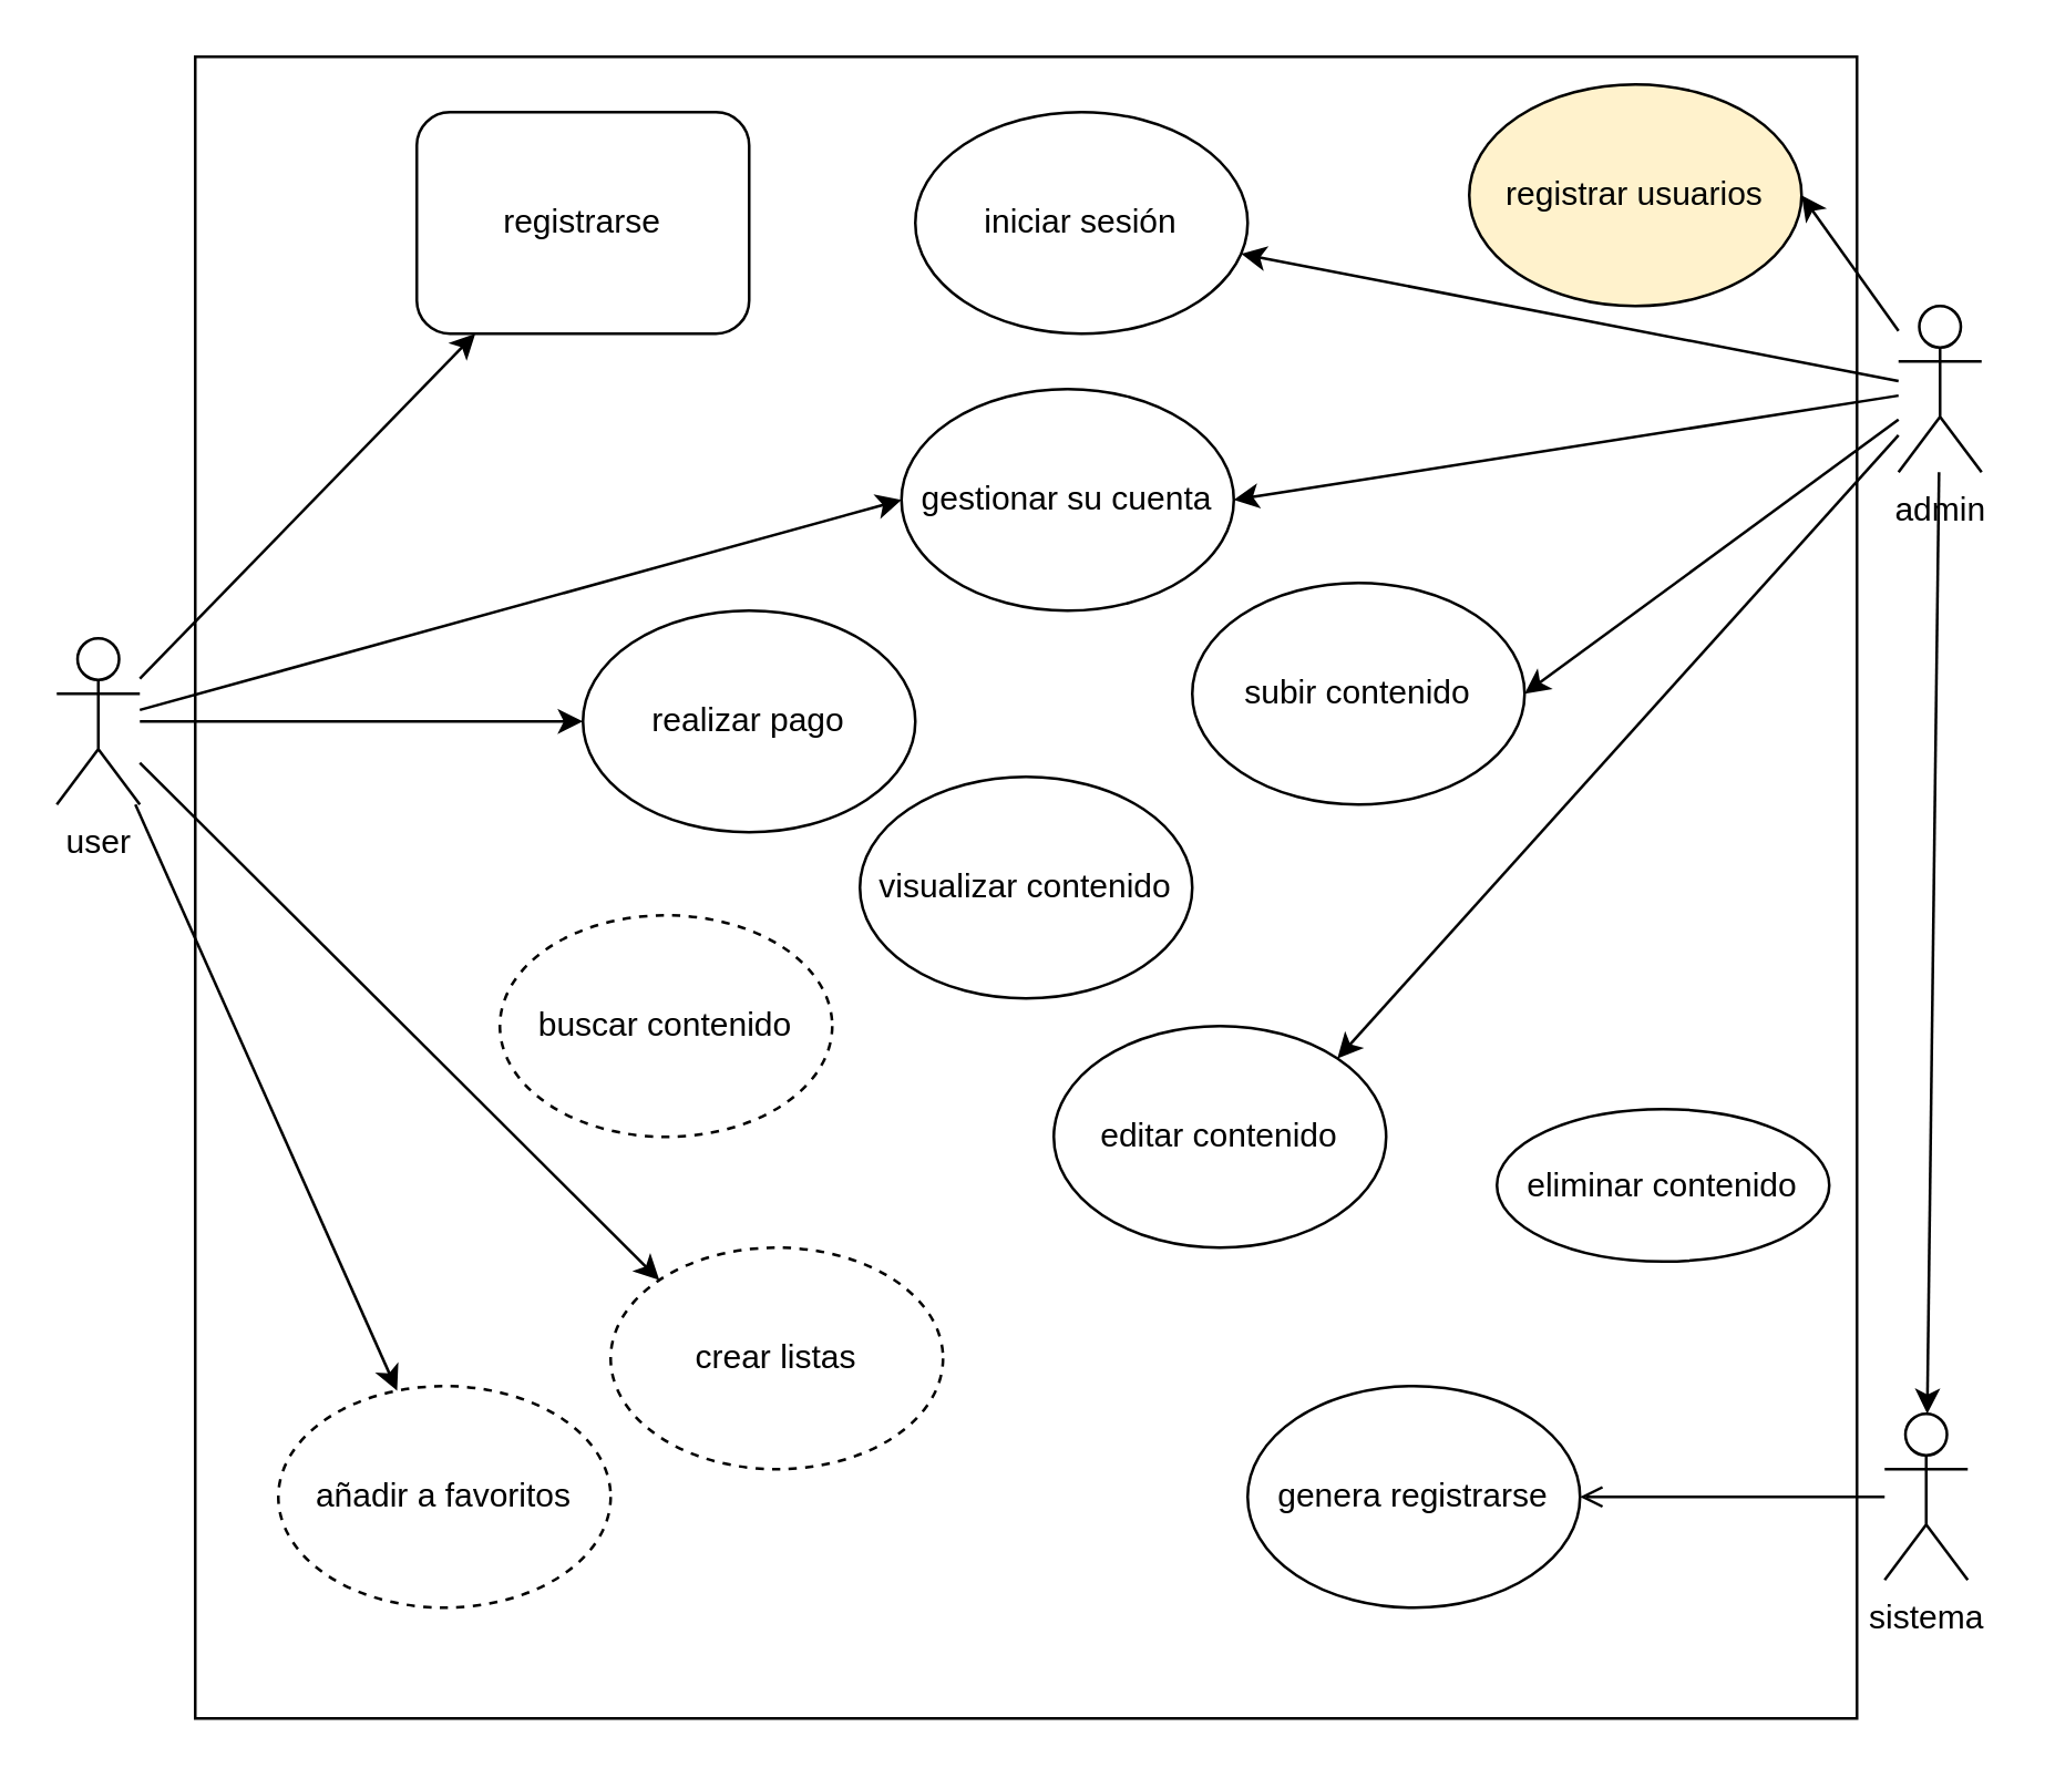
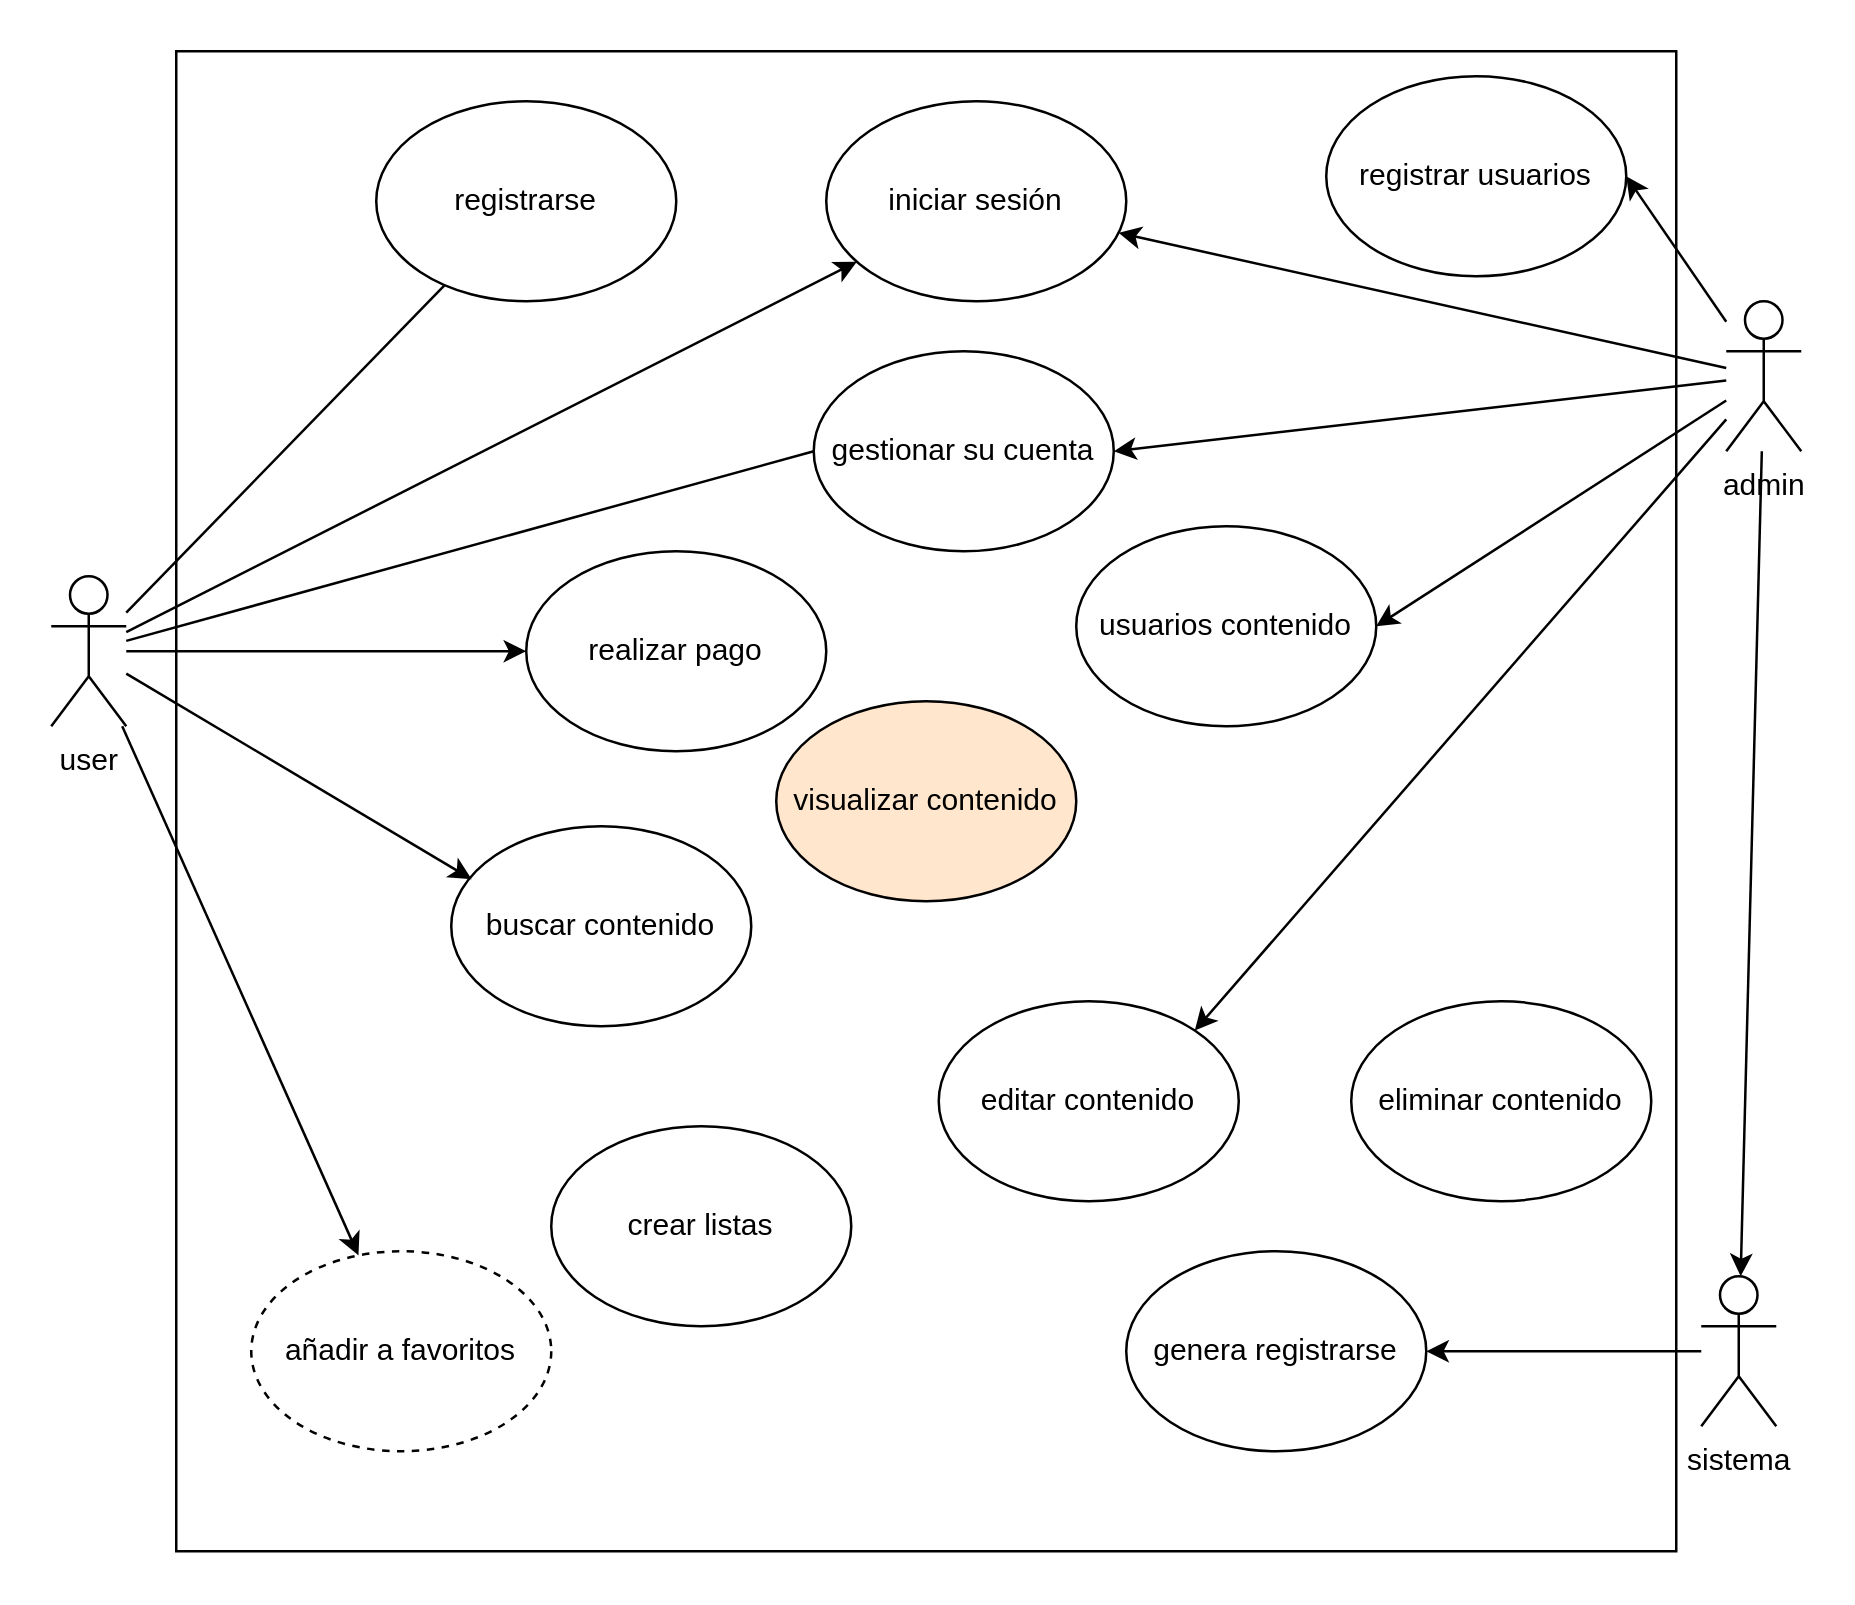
  <mxCell id="0" />
  <mxCell id="1" parent="0" />
  <mxCell id="2" value="" style="whiteSpace=wrap;html=1;aspect=fixed;" parent="1" vertex="1"><mxGeometry x="70" y="20" width="600" height="600" as="geometry" /></mxCell>
  <mxCell id="3" value="user" style="shape=umlActor;verticalLabelPosition=bottom;verticalAlign=top;html=1;outlineConnect=0;" parent="1" vertex="1"><mxGeometry x="20" y="230" width="30" height="60" as="geometry" /></mxCell>
- <mxCell id="4" value="admin" style="shape=umlActor;verticalLabelPosition=bottom;verticalAlign=top;html=1;outlineConnect=0;" parent="1" vertex="1"><mxGeometry x="685" y="110" width="30" height="60" as="geometry" /></mxCell>
- <mxCell id="5" value="visualizar contenido" style="ellipse;whiteSpace=wrap;html=1;" parent="1" vertex="1"><mxGeometry x="310" y="280" width="120" height="80" as="geometry" /></mxCell>
+ <mxCell id="4" value="admin" style="shape=umlActor;verticalLabelPosition=bottom;verticalAlign=top;html=1;outlineConnect=0;" parent="1" vertex="1"><mxGeometry x="690" y="120" width="30" height="60" as="geometry" /></mxCell>
+ <mxCell id="5" value="visualizar contenido" style="ellipse;whiteSpace=wrap;html=1;fillColor=#ffe6cc;" parent="1" vertex="1"><mxGeometry x="310" y="280" width="120" height="80" as="geometry" /></mxCell>
  <mxCell id="6" value="&lt;div&gt;iniciar sesión&lt;/div&gt;" style="ellipse;whiteSpace=wrap;html=1;" parent="1" vertex="1"><mxGeometry x="330" y="40" width="120" height="80" as="geometry" /></mxCell>
- <mxCell id="8" value="registrar usuarios" style="ellipse;whiteSpace=wrap;html=1;fillColor=#fff2cc;" parent="1" vertex="1"><mxGeometry x="530" y="30" width="120" height="80" as="geometry" /></mxCell>
- <mxCell id="9" value="subir contenido" style="ellipse;whiteSpace=wrap;html=1;" parent="1" vertex="1"><mxGeometry x="430" y="210" width="120" height="80" as="geometry" /></mxCell>
- <mxCell id="10" value="editar contenido" style="ellipse;whiteSpace=wrap;html=1;" parent="1" vertex="1"><mxGeometry x="380" y="370" width="120" height="80" as="geometry" /></mxCell>
+ <mxCell id="7" value="" style="endArrow=classic;html=1;rounded=0;" parent="1" source="3" target="6" edge="1"><mxGeometry width="50" height="50" relative="1" as="geometry"><mxPoint x="360" y="370" as="sourcePoint" /><mxPoint x="410" y="320" as="targetPoint" /></mxGeometry></mxCell>
+ <mxCell id="8" value="registrar usuarios" style="ellipse;whiteSpace=wrap;html=1;" parent="1" vertex="1"><mxGeometry x="530" y="30" width="120" height="80" as="geometry" /></mxCell>
+ <mxCell id="9" value="usuarios contenido" style="ellipse;whiteSpace=wrap;html=1;" parent="1" vertex="1"><mxGeometry x="430" y="210" width="120" height="80" as="geometry" /></mxCell>
+ <mxCell id="10" value="editar contenido" style="ellipse;whiteSpace=wrap;html=1;" parent="1" vertex="1"><mxGeometry x="375" y="400" width="120" height="80" as="geometry" /></mxCell>
  <mxCell id="11" value="" style="endArrow=classic;html=1;rounded=0;" parent="1" source="4" target="6" edge="1"><mxGeometry width="50" height="50" relative="1" as="geometry"><mxPoint x="360" y="370" as="sourcePoint" /><mxPoint x="410" y="320" as="targetPoint" /></mxGeometry></mxCell>
  <mxCell id="12" value="" style="endArrow=classic;html=1;rounded=0;entryX=1;entryY=0.5;entryDx=0;entryDy=0;" parent="1" source="4" target="8" edge="1"><mxGeometry width="50" height="50" relative="1" as="geometry"><mxPoint x="360" y="370" as="sourcePoint" /><mxPoint x="410" y="320" as="targetPoint" /></mxGeometry></mxCell>
  <mxCell id="13" value="" style="endArrow=classic;html=1;rounded=0;entryX=1;entryY=0.5;entryDx=0;entryDy=0;" parent="1" source="4" target="9" edge="1"><mxGeometry width="50" height="50" relative="1" as="geometry"><mxPoint x="360" y="370" as="sourcePoint" /><mxPoint x="410" y="320" as="targetPoint" /></mxGeometry></mxCell>
  <mxCell id="14" value="" style="endArrow=classic;html=1;rounded=0;entryX=1;entryY=0;entryDx=0;entryDy=0;" parent="1" source="4" target="10" edge="1"><mxGeometry width="50" height="50" relative="1" as="geometry"><mxPoint x="360" y="370" as="sourcePoint" /><mxPoint x="410" y="320" as="targetPoint" /></mxGeometry></mxCell>
- <mxCell id="15" value="crear listas" style="ellipse;whiteSpace=wrap;html=1;dashed=1;" parent="1" vertex="1"><mxGeometry x="220" y="450" width="120" height="80" as="geometry" /></mxCell>
- <mxCell id="16" value="" style="endArrow=classic;html=1;rounded=0;entryX=0;entryY=0;entryDx=0;entryDy=0;" parent="1" source="3" target="15" edge="1"><mxGeometry width="50" height="50" relative="1" as="geometry"><mxPoint x="360" y="370" as="sourcePoint" /><mxPoint x="410" y="320" as="targetPoint" /></mxGeometry></mxCell>
+ <mxCell id="15" value="crear listas" style="ellipse;whiteSpace=wrap;html=1;" parent="1" vertex="1"><mxGeometry x="220" y="450" width="120" height="80" as="geometry" /></mxCell>
  <mxCell id="17" value="gestionar su cuenta" style="ellipse;whiteSpace=wrap;html=1;" parent="1" vertex="1"><mxGeometry x="325" y="140" width="120" height="80" as="geometry" /></mxCell>
- <mxCell id="18" value="" style="endArrow=classic;html=1;rounded=0;entryX=0;entryY=0.5;entryDx=0;entryDy=0;" parent="1" source="3" target="17" edge="1"><mxGeometry width="50" height="50" relative="1" as="geometry"><mxPoint x="360" y="370" as="sourcePoint" /><mxPoint x="410" y="320" as="targetPoint" /></mxGeometry></mxCell>
+ <mxCell id="18" value="" style="endArrow=none;html=1;rounded=0;entryX=0;entryY=0.5;entryDx=0;entryDy=0;" parent="1" source="3" target="17" edge="1"><mxGeometry width="50" height="50" relative="1" as="geometry"><mxPoint x="360" y="370" as="sourcePoint" /><mxPoint x="410" y="320" as="targetPoint" /></mxGeometry></mxCell>
  <mxCell id="19" value="" style="endArrow=classic;html=1;rounded=0;entryX=1;entryY=0.5;entryDx=0;entryDy=0;" parent="1" source="4" target="17" edge="1"><mxGeometry width="50" height="50" relative="1" as="geometry"><mxPoint x="360" y="370" as="sourcePoint" /><mxPoint x="410" y="320" as="targetPoint" /></mxGeometry></mxCell>
- <mxCell id="20" value="buscar contenido" style="ellipse;whiteSpace=wrap;html=1;dashed=1;" parent="1" vertex="1"><mxGeometry x="180" y="330" width="120" height="80" as="geometry" /></mxCell>
+ <mxCell id="20" value="buscar contenido" style="ellipse;whiteSpace=wrap;html=1;" parent="1" vertex="1"><mxGeometry x="180" y="330" width="120" height="80" as="geometry" /></mxCell>
+ <mxCell id="21" value="" style="endArrow=classic;html=1;rounded=0;entryX=0.068;entryY=0.265;entryDx=0;entryDy=0;entryPerimeter=0;" parent="1" source="3" target="20" edge="1"><mxGeometry width="50" height="50" relative="1" as="geometry"><mxPoint x="330" y="390" as="sourcePoint" /><mxPoint x="380" y="340" as="targetPoint" /></mxGeometry></mxCell>
  <mxCell id="22" value="realizar pago" style="ellipse;whiteSpace=wrap;html=1;" parent="1" vertex="1"><mxGeometry x="210" y="220" width="120" height="80" as="geometry" /></mxCell>
  <mxCell id="23" value="" style="endArrow=classic;html=1;rounded=0;entryX=0;entryY=0.5;entryDx=0;entryDy=0;" parent="1" source="3" target="22" edge="1"><mxGeometry width="50" height="50" relative="1" as="geometry"><mxPoint x="330" y="390" as="sourcePoint" /><mxPoint x="380" y="340" as="targetPoint" /></mxGeometry></mxCell>
- <mxCell id="24" value="registrarse" style="whiteSpace=wrap;html=1;rounded=1;" parent="1" vertex="1"><mxGeometry x="150" y="40" width="120" height="80" as="geometry" /></mxCell>
- <mxCell id="25" value="" style="endArrow=classic;html=1;rounded=0;" parent="1" source="3" target="24" edge="1"><mxGeometry width="50" height="50" relative="1" as="geometry"><mxPoint x="360" y="400" as="sourcePoint" /><mxPoint x="410" y="350" as="targetPoint" /></mxGeometry></mxCell>
+ <mxCell id="24" value="registrarse" style="ellipse;whiteSpace=wrap;html=1;" parent="1" vertex="1"><mxGeometry x="150" y="40" width="120" height="80" as="geometry" /></mxCell>
+ <mxCell id="25" value="" style="endArrow=none;html=1;rounded=0;" parent="1" source="3" target="24" edge="1"><mxGeometry width="50" height="50" relative="1" as="geometry"><mxPoint x="360" y="400" as="sourcePoint" /><mxPoint x="410" y="350" as="targetPoint" /></mxGeometry></mxCell>
  <mxCell id="26" value="sistema" style="shape=umlActor;verticalLabelPosition=bottom;verticalAlign=top;html=1;outlineConnect=0;" vertex="1" parent="1"><mxGeometry x="680" y="510" width="30" height="60" as="geometry" /></mxCell>
- <mxCell id="27" value="eliminar contenido" style="ellipse;whiteSpace=wrap;html=1;" vertex="1" parent="1"><mxGeometry x="540" y="400" width="120" height="55" as="geometry" /></mxCell>
+ <mxCell id="27" value="eliminar contenido" style="ellipse;whiteSpace=wrap;html=1;" vertex="1" parent="1"><mxGeometry x="540" y="400" width="120" height="80" as="geometry" /></mxCell>
  <mxCell id="28" value="" style="endArrow=classic;html=1;rounded=0;" edge="1" parent="1" source="4" target="26"><mxGeometry width="50" height="50" relative="1" as="geometry"><mxPoint x="410" y="420" as="sourcePoint" /><mxPoint x="460" y="370" as="targetPoint" /></mxGeometry></mxCell>
  <mxCell id="29" value="añadir a favoritos" style="ellipse;whiteSpace=wrap;html=1;dashed=1;" vertex="1" parent="1"><mxGeometry x="100" y="500" width="120" height="80" as="geometry" /></mxCell>
  <mxCell id="30" value="" style="endArrow=classic;html=1;rounded=0;" edge="1" parent="1" source="3" target="29"><mxGeometry width="50" height="50" relative="1" as="geometry"><mxPoint x="410" y="420" as="sourcePoint" /><mxPoint x="460" y="370" as="targetPoint" /></mxGeometry></mxCell>
  <mxCell id="31" value="genera registrarse" style="ellipse;whiteSpace=wrap;html=1;" vertex="1" parent="1"><mxGeometry x="450" y="500" width="120" height="80" as="geometry" /></mxCell>
- <mxCell id="32" value="" style="endArrow=open;html=1;rounded=0;" edge="1" parent="1" source="26" target="31"><mxGeometry width="50" height="50" relative="1" as="geometry"><mxPoint x="410" y="420" as="sourcePoint" /><mxPoint x="460" y="370" as="targetPoint" /></mxGeometry></mxCell>
+ <mxCell id="32" value="" style="endArrow=classic;html=1;rounded=0;" edge="1" parent="1" source="26" target="31"><mxGeometry width="50" height="50" relative="1" as="geometry"><mxPoint x="410" y="420" as="sourcePoint" /><mxPoint x="460" y="370" as="targetPoint" /></mxGeometry></mxCell>
